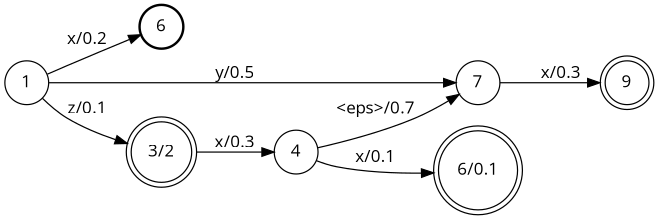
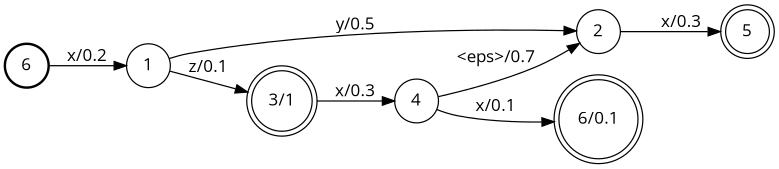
  digraph {
    fontname="Open Sans"
    nodesep=0.25
    rankdir=LR
    ranksep=0.4
    node [fontname="Open Sans" fontsize=14 shape=circle style=solid]
    edge [fontname="Open Sans" fontsize=14]
    n1 [label=6 style=bold]
    n2 [label=1]
-   n3 [label=7]
-   n4 [label="3/2" shape=doublecircle]
-   n5 [label=9 shape=doublecircle]
+   n3 [label=2]
+   n4 [label="3/1" shape=doublecircle]
+   n5 [label=5 shape=doublecircle]
    n6 [label=4]
    n7 [label="6/0.1" shape=doublecircle]
-   n2 -> n1 [label="x/0.2"]
+   n1 -> n2 [label="x/0.2"]
    n2 -> n3 [label="y/0.5"]
    n2 -> n4 [label="z/0.1"]
    n3 -> n5 [label="x/0.3"]
    n4 -> n6 [label="x/0.3"]
    n6 -> n3 [label="<eps>/0.7"]
    n6 -> n7 [label="x/0.1"]
  }
